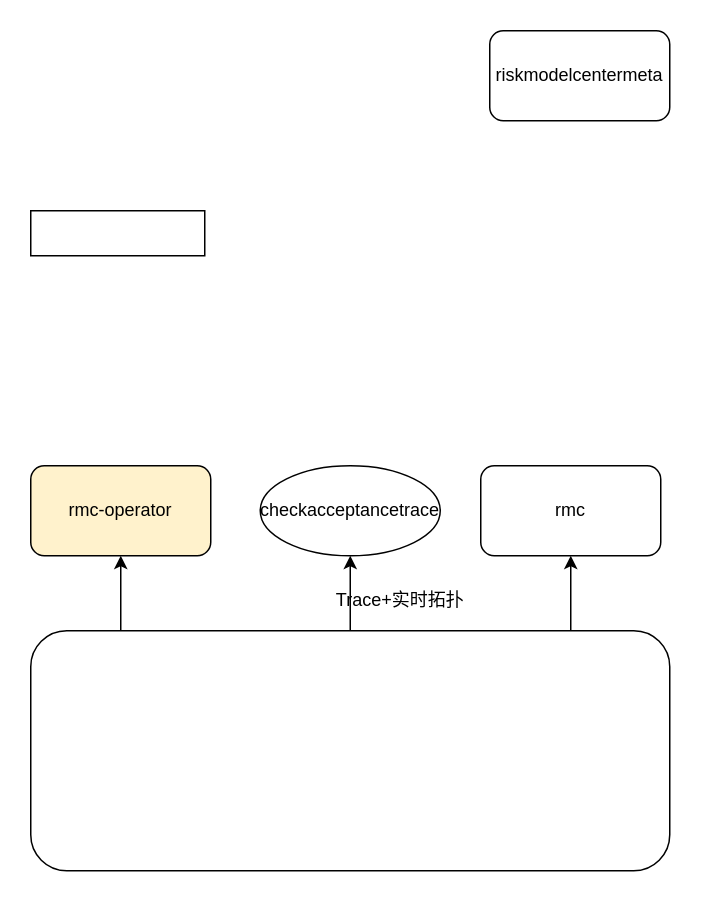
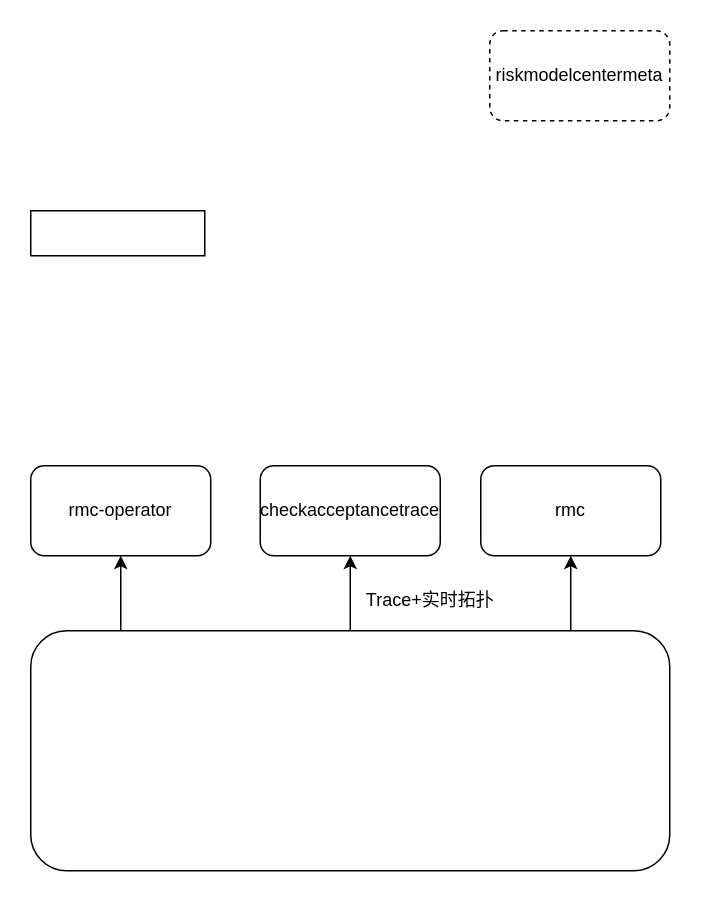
  <mxCell id="0" />
  <mxCell id="1" parent="0" />
  <mxCell id="2" style="edgeStyle=orthogonalEdgeStyle;rounded=0;orthogonalLoop=1;jettySize=auto;html=1;exitX=0.5;exitY=0;exitDx=0;exitDy=0;entryX=0.5;entryY=1;entryDx=0;entryDy=0;" edge="1" parent="1" source="5" target="6"><mxGeometry relative="1" as="geometry" /></mxCell>
  <mxCell id="3" style="edgeStyle=orthogonalEdgeStyle;rounded=0;orthogonalLoop=1;jettySize=auto;html=1;exitX=0.25;exitY=0;exitDx=0;exitDy=0;entryX=0.5;entryY=1;entryDx=0;entryDy=0;" edge="1" parent="1" source="5" target="7"><mxGeometry relative="1" as="geometry"><Array as="points"><mxPoint x="80" y="420" /></Array></mxGeometry></mxCell>
  <mxCell id="4" style="edgeStyle=orthogonalEdgeStyle;rounded=0;orthogonalLoop=1;jettySize=auto;html=1;exitX=0.75;exitY=0;exitDx=0;exitDy=0;entryX=0.5;entryY=1;entryDx=0;entryDy=0;" edge="1" parent="1" source="5" target="8"><mxGeometry relative="1" as="geometry"><Array as="points"><mxPoint x="380" y="420" /></Array></mxGeometry></mxCell>
  <mxCell id="5" value="" style="rounded=1;whiteSpace=wrap;html=1;" vertex="1" parent="1"><mxGeometry x="20" y="420" width="426" height="160" as="geometry" /></mxCell>
- <mxCell id="6" value="checkacceptancetrace" style="ellipse;whiteSpace=wrap;html=1;" vertex="1" parent="1"><mxGeometry x="173" y="310" width="120" height="60" as="geometry" /></mxCell>
- <mxCell id="7" value="rmc-operator" style="rounded=1;whiteSpace=wrap;html=1;fillColor=#fff2cc;" vertex="1" parent="1"><mxGeometry x="20" y="310" width="120" height="60" as="geometry" /></mxCell>
+ <mxCell id="6" value="checkacceptancetrace" style="rounded=1;whiteSpace=wrap;html=1;" vertex="1" parent="1"><mxGeometry x="173" y="310" width="120" height="60" as="geometry" /></mxCell>
+ <mxCell id="7" value="rmc-operator" style="rounded=1;whiteSpace=wrap;html=1;" vertex="1" parent="1"><mxGeometry x="20" y="310" width="120" height="60" as="geometry" /></mxCell>
  <mxCell id="8" value="rmc" style="rounded=1;whiteSpace=wrap;html=1;" vertex="1" parent="1"><mxGeometry x="320" y="310" width="120" height="60" as="geometry" /></mxCell>
- <mxCell id="9" value="riskmodelcentermeta" style="rounded=1;whiteSpace=wrap;html=1;" vertex="1" parent="1"><mxGeometry x="326" y="20" width="120" height="60" as="geometry" /></mxCell>
+ <mxCell id="9" value="riskmodelcentermeta" style="rounded=1;whiteSpace=wrap;html=1;dashed=1;" vertex="1" parent="1"><mxGeometry x="326" y="20" width="120" height="60" as="geometry" /></mxCell>
  <mxCell id="10" value="" style="rounded=0;whiteSpace=wrap;html=1;" vertex="1" parent="1"><mxGeometry x="20" y="140" width="116" height="30" as="geometry" /></mxCell>
- <mxCell id="11" value="Trace+实时拓扑" style="text;html=1;align=center;verticalAlign=middle;resizable=0;points=[];autosize=1;" vertex="1" parent="1"><mxGeometry x="216" y="390" width="100" height="20" as="geometry" /></mxCell>
+ <mxCell id="11" value="Trace+实时拓扑" style="text;html=1;align=center;verticalAlign=middle;resizable=0;points=[];autosize=1;" vertex="1" parent="1"><mxGeometry x="236" y="390" width="100" height="20" as="geometry" /></mxCell>
